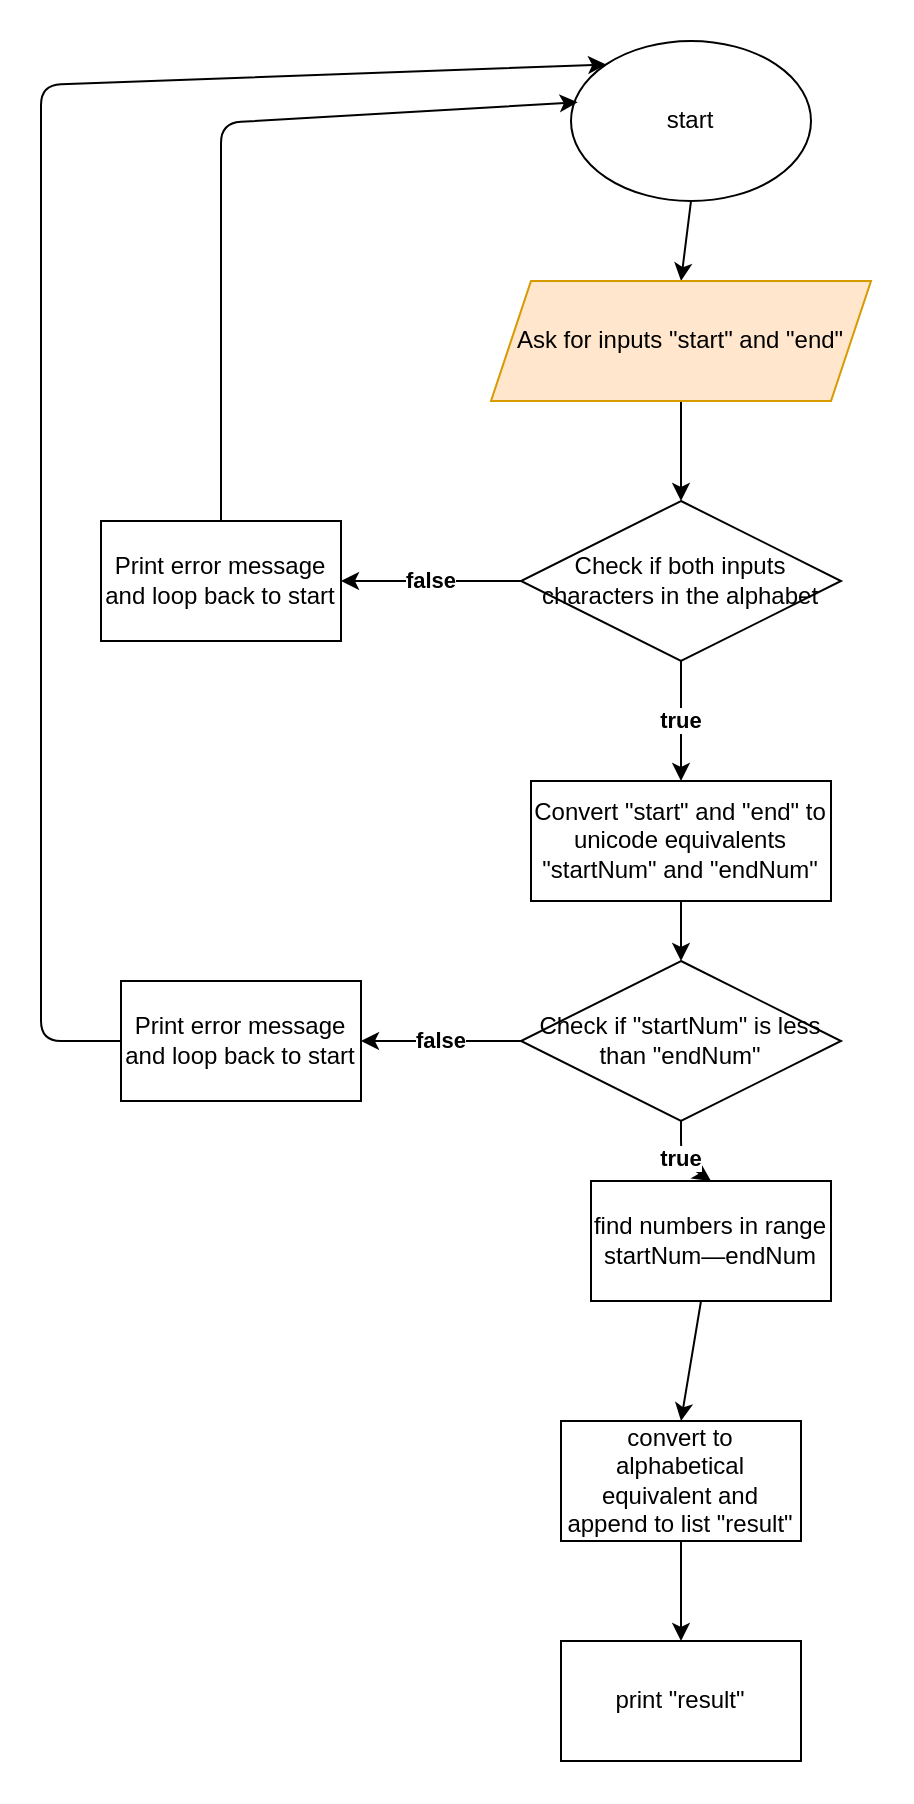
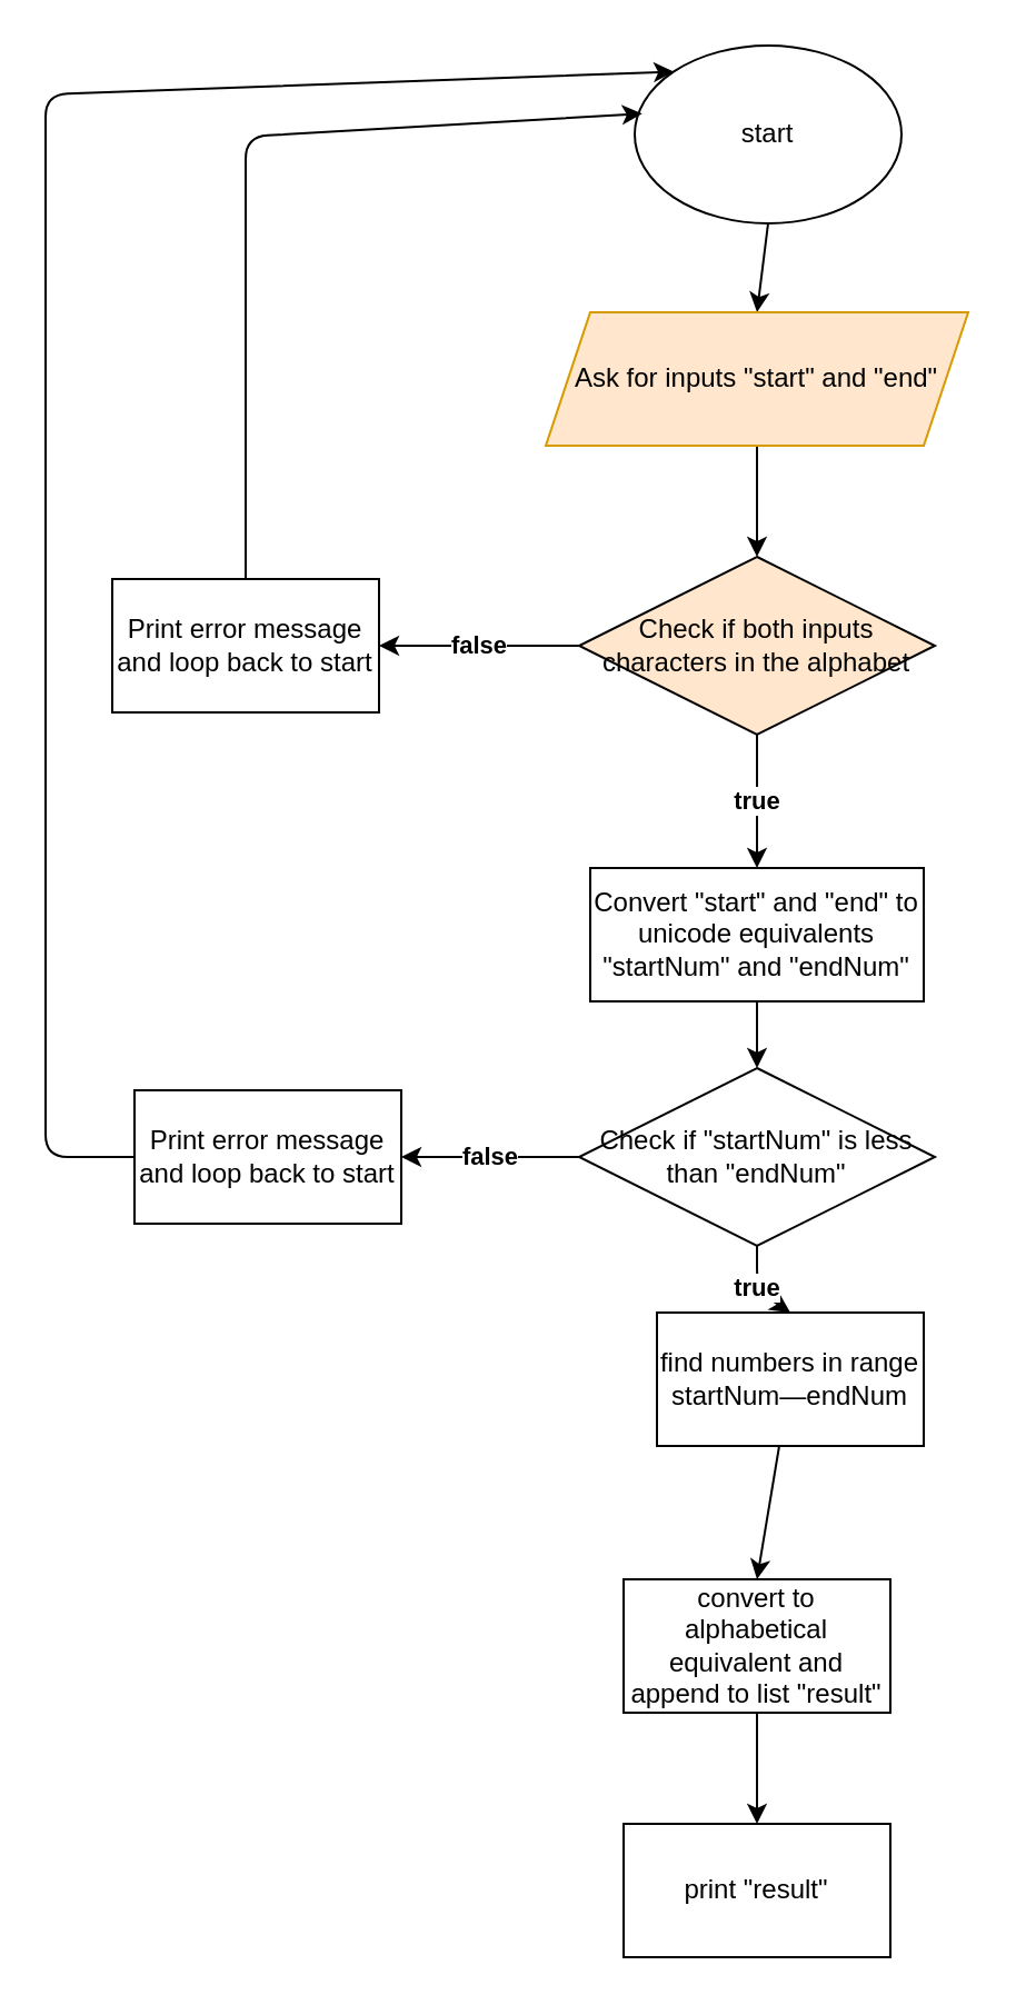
  <mxCell id="0" />
  <mxCell id="1" parent="0" />
  <mxCell id="2" style="edgeStyle=none;html=1;exitX=0.5;exitY=1;exitDx=0;exitDy=0;entryX=0.5;entryY=0;entryDx=0;entryDy=0;" edge="1" parent="1" source="3"><mxGeometry relative="1" as="geometry"><mxPoint x="340" y="140" as="targetPoint" /></mxGeometry></mxCell>
  <mxCell id="3" value="start" style="ellipse;whiteSpace=wrap;html=1;" vertex="1" parent="1"><mxGeometry x="285" y="20" width="120" height="80" as="geometry" /></mxCell>
  <mxCell id="4" value="false" style="edgeStyle=none;html=1;exitX=0;exitY=0.5;exitDx=0;exitDy=0;fontStyle=1" edge="1" parent="1" source="6" target="10"><mxGeometry relative="1" as="geometry" /></mxCell>
  <mxCell id="5" value="&lt;b&gt;true&lt;/b&gt;" style="edgeStyle=none;html=1;exitX=0.5;exitY=1;exitDx=0;exitDy=0;entryX=0.5;entryY=0;entryDx=0;entryDy=0;" edge="1" parent="1" source="6" target="15"><mxGeometry relative="1" as="geometry" /></mxCell>
- <mxCell id="6" value="Check if both inputs characters in the alphabet" style="rhombus;whiteSpace=wrap;html=1;" vertex="1" parent="1"><mxGeometry x="260" y="250" width="160" height="80" as="geometry" /></mxCell>
+ <mxCell id="6" value="Check if both inputs characters in the alphabet" style="rhombus;whiteSpace=wrap;html=1;fillColor=#ffe6cc;" vertex="1" parent="1"><mxGeometry x="260" y="250" width="160" height="80" as="geometry" /></mxCell>
  <mxCell id="7" style="edgeStyle=none;html=1;exitX=0.5;exitY=1;exitDx=0;exitDy=0;" edge="1" parent="1" source="8" target="6"><mxGeometry relative="1" as="geometry" /></mxCell>
  <mxCell id="8" value="Ask for inputs &quot;start&quot; and &quot;end&quot;" style="shape=parallelogram;perimeter=parallelogramPerimeter;whiteSpace=wrap;html=1;fixedSize=1;fillColor=#ffe6cc;strokeColor=#d79b00;" vertex="1" parent="1"><mxGeometry x="245" y="140" width="190" height="60" as="geometry" /></mxCell>
  <mxCell id="9" style="edgeStyle=none;html=1;exitX=0.5;exitY=0;exitDx=0;exitDy=0;entryX=0.028;entryY=0.383;entryDx=0;entryDy=0;entryPerimeter=0;" edge="1" parent="1" source="10" target="3"><mxGeometry relative="1" as="geometry"><Array as="points"><mxPoint x="110" y="61" /></Array></mxGeometry></mxCell>
  <mxCell id="10" value="Print error message and loop back to start" style="rounded=0;whiteSpace=wrap;html=1;" vertex="1" parent="1"><mxGeometry x="50" y="260" width="120" height="60" as="geometry" /></mxCell>
  <mxCell id="11" value="&lt;b&gt;false&lt;/b&gt;" style="edgeStyle=none;html=1;exitX=0;exitY=0.5;exitDx=0;exitDy=0;entryX=1;entryY=0.5;entryDx=0;entryDy=0;" edge="1" parent="1" source="13" target="17"><mxGeometry relative="1" as="geometry" /></mxCell>
  <mxCell id="12" value="&lt;b&gt;true&lt;/b&gt;" style="edgeStyle=none;html=1;exitX=0.5;exitY=1;exitDx=0;exitDy=0;entryX=0.5;entryY=0;entryDx=0;entryDy=0;" edge="1" parent="1" source="13" target="19"><mxGeometry relative="1" as="geometry"><Array as="points"><mxPoint x="340" y="580" /></Array></mxGeometry></mxCell>
  <mxCell id="13" value="Check if &quot;startNum&quot; is less than &quot;endNum&quot;" style="rhombus;whiteSpace=wrap;html=1;" vertex="1" parent="1"><mxGeometry x="260" y="480" width="160" height="80" as="geometry" /></mxCell>
  <mxCell id="14" style="edgeStyle=none;html=1;entryX=0.5;entryY=0;entryDx=0;entryDy=0;" edge="1" parent="1" source="15" target="13"><mxGeometry relative="1" as="geometry" /></mxCell>
  <mxCell id="15" value="Convert &quot;start&quot; and &quot;end&quot; to unicode equivalents &quot;startNum&quot; and &quot;endNum&quot;" style="rounded=0;whiteSpace=wrap;html=1;" vertex="1" parent="1"><mxGeometry x="265" y="390" width="150" height="60" as="geometry" /></mxCell>
  <mxCell id="16" style="edgeStyle=none;html=1;entryX=0;entryY=0;entryDx=0;entryDy=0;exitX=0;exitY=0.5;exitDx=0;exitDy=0;" edge="1" parent="1" source="17" target="3"><mxGeometry relative="1" as="geometry"><Array as="points"><mxPoint x="20" y="520" /><mxPoint x="20" y="400" /><mxPoint x="20" y="270" /><mxPoint x="20" y="42" /></Array></mxGeometry></mxCell>
  <mxCell id="17" value="Print error message and loop back to start" style="rounded=0;whiteSpace=wrap;html=1;" vertex="1" parent="1"><mxGeometry x="60" y="490" width="120" height="60" as="geometry" /></mxCell>
  <mxCell id="18" style="edgeStyle=none;html=1;entryX=0.5;entryY=0;entryDx=0;entryDy=0;" edge="1" parent="1" source="19" target="21"><mxGeometry relative="1" as="geometry" /></mxCell>
  <mxCell id="19" value="find numbers in range startNum—endNum" style="rounded=0;whiteSpace=wrap;html=1;" vertex="1" parent="1"><mxGeometry x="295" y="590" width="120" height="60" as="geometry" /></mxCell>
  <mxCell id="20" style="edgeStyle=none;html=1;exitX=0.5;exitY=1;exitDx=0;exitDy=0;" edge="1" parent="1" source="21" target="22"><mxGeometry relative="1" as="geometry" /></mxCell>
  <mxCell id="21" value="convert to alphabetical equivalent and append to list &quot;result&quot;" style="rounded=0;whiteSpace=wrap;html=1;" vertex="1" parent="1"><mxGeometry x="280" y="710" width="120" height="60" as="geometry" /></mxCell>
  <mxCell id="22" value="print &quot;result&quot;" style="rounded=0;whiteSpace=wrap;html=1;" vertex="1" parent="1"><mxGeometry x="280" y="820" width="120" height="60" as="geometry" /></mxCell>
